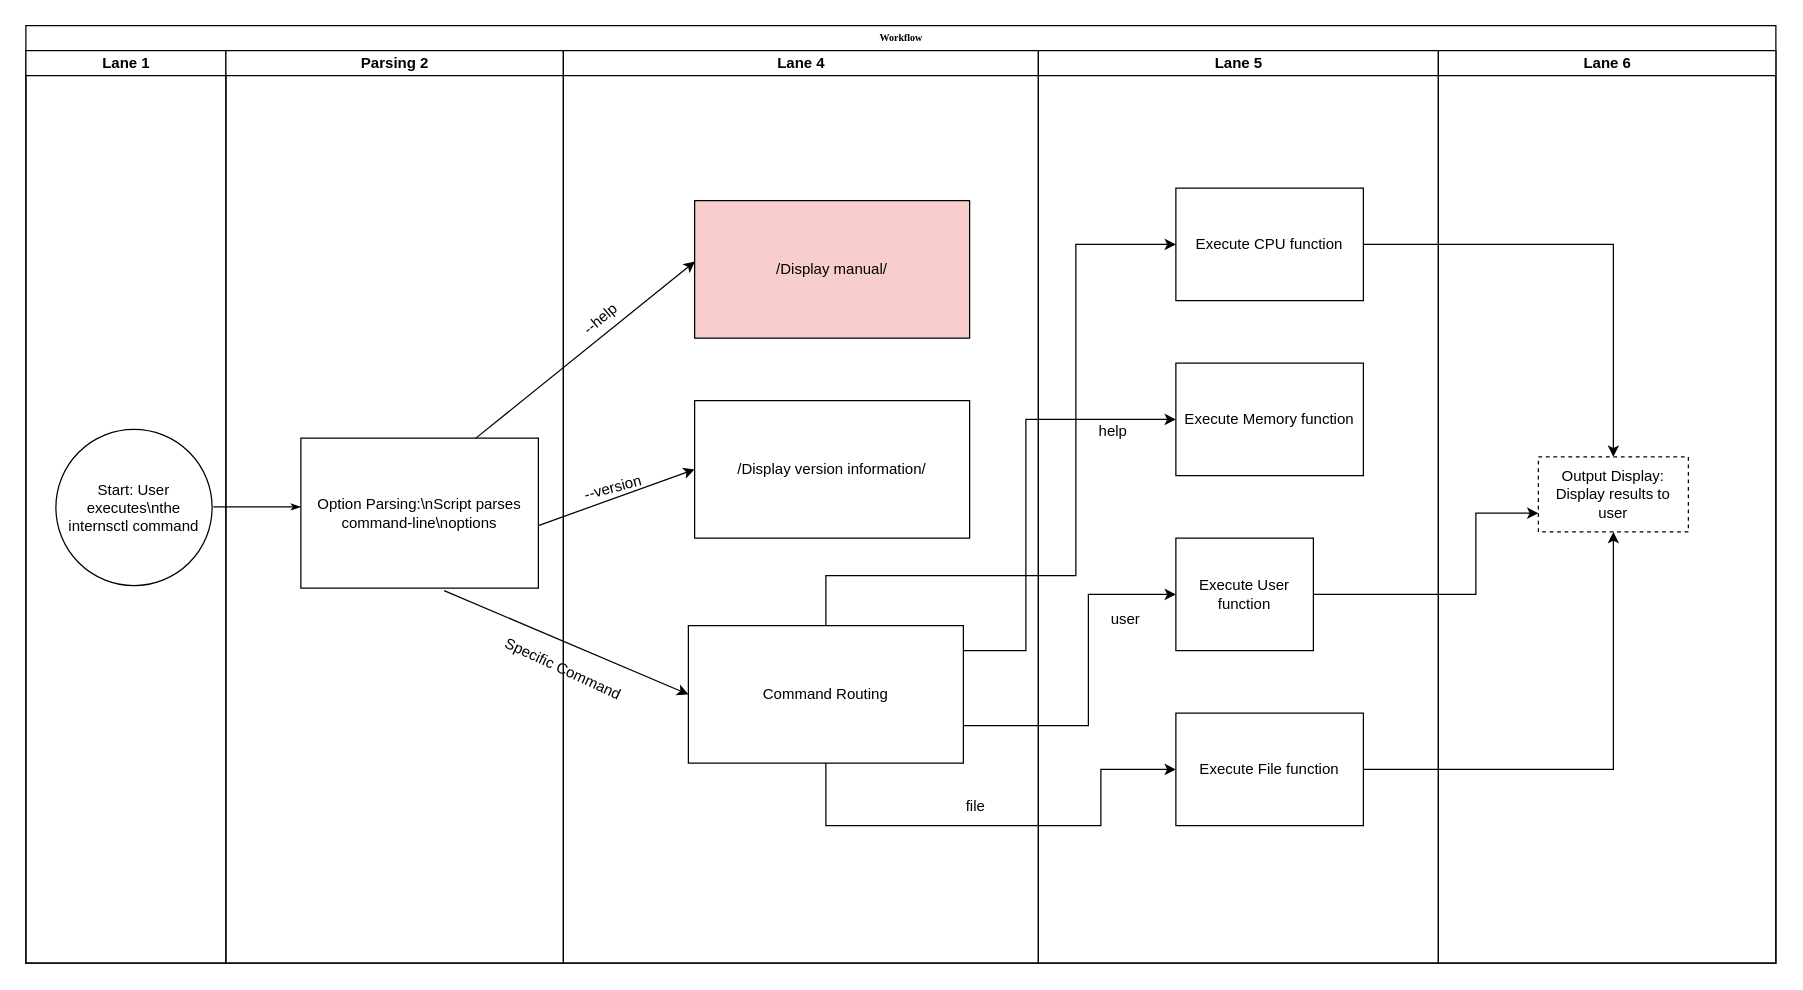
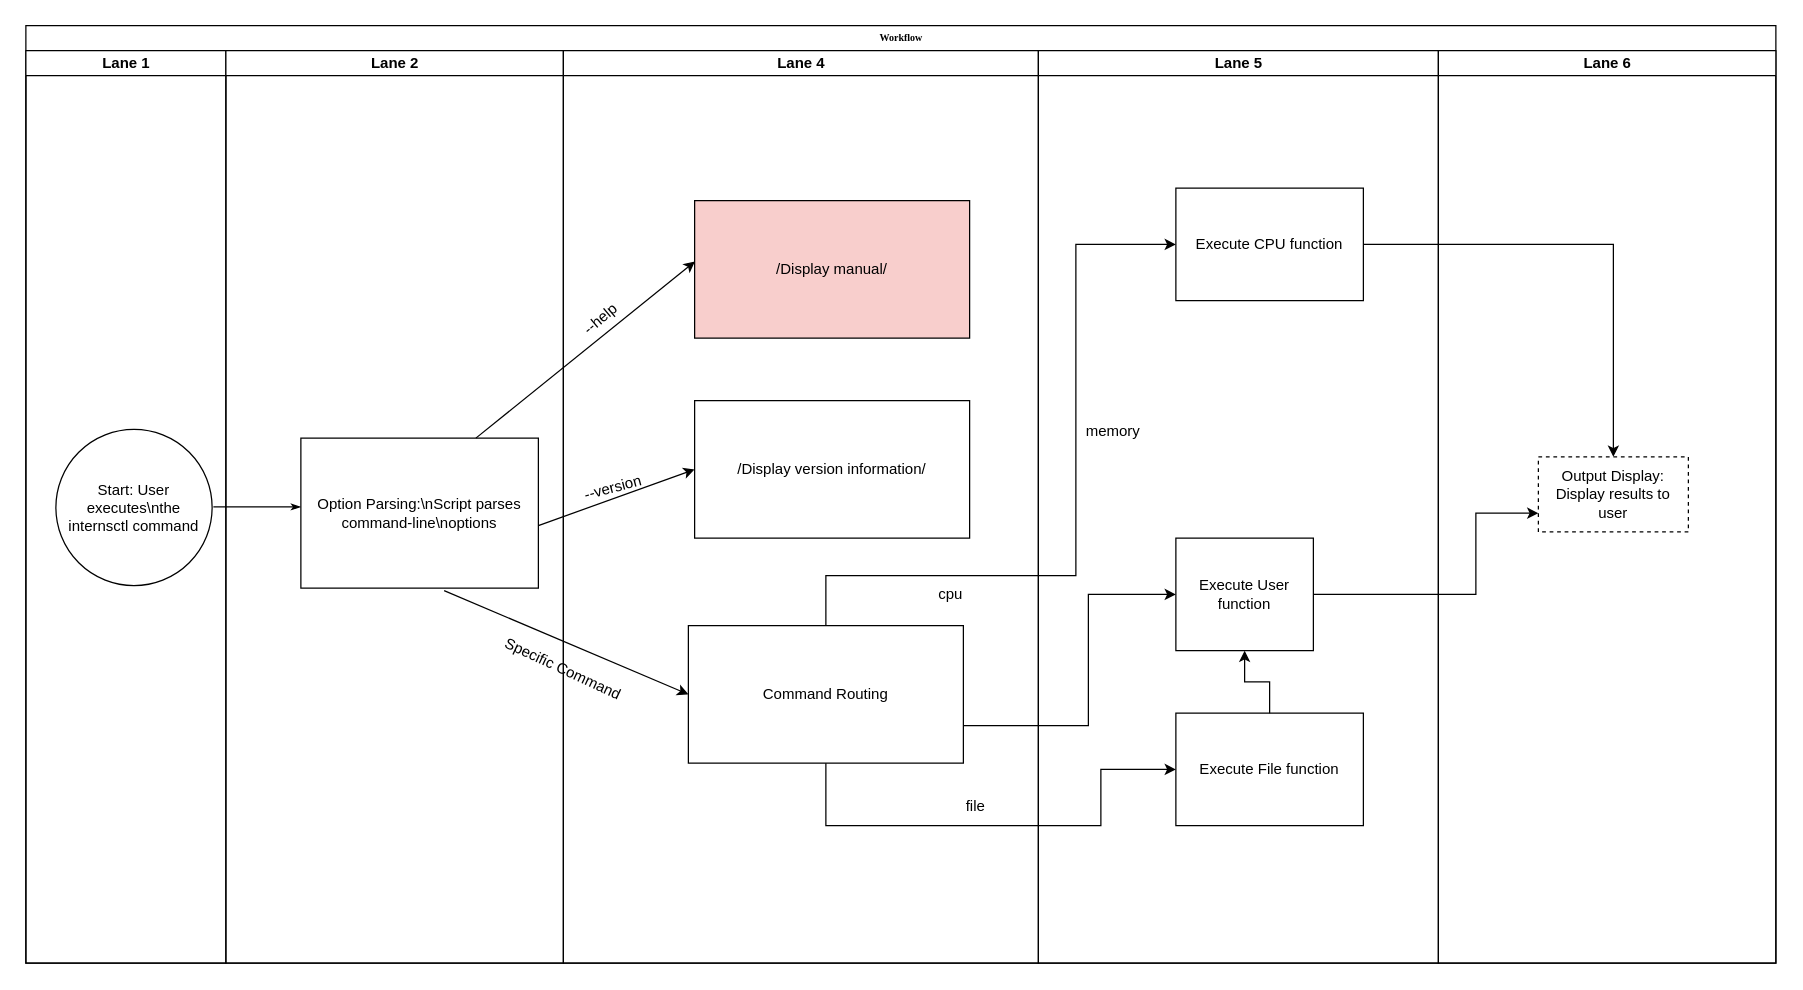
  <mxCell id="0" />
  <mxCell id="1" parent="0" />
  <mxCell id="2" value="Workflow" style="swimlane;html=1;childLayout=stackLayout;startSize=20;rounded=0;shadow=0;labelBackgroundColor=none;strokeWidth=1;fontFamily=Verdana;fontSize=8;align=center;" parent="1" vertex="1"><mxGeometry x="20" y="20" width="1400" height="750" as="geometry" /></mxCell>
  <mxCell id="3" value="Lane 1" style="swimlane;html=1;startSize=20;" parent="2" vertex="1"><mxGeometry y="20" width="160" height="730" as="geometry" /></mxCell>
  <mxCell id="4" value="Start: User executes\nthe internsctl command" style="ellipse;whiteSpace=wrap;html=1;aspect=fixed;" vertex="1" parent="3"><mxGeometry x="24" y="303" width="125" height="125" as="geometry" /></mxCell>
- <mxCell id="5" value="Parsing 2" style="swimlane;html=1;startSize=20;" parent="2" vertex="1"><mxGeometry x="160" y="20" width="270" height="730" as="geometry" /></mxCell>
+ <mxCell id="5" value="Lane 2" style="swimlane;html=1;startSize=20;" parent="2" vertex="1"><mxGeometry x="160" y="20" width="270" height="730" as="geometry" /></mxCell>
  <mxCell id="6" style="edgeStyle=orthogonalEdgeStyle;rounded=1;html=1;labelBackgroundColor=none;startArrow=none;startFill=0;startSize=5;endArrow=classicThin;endFill=1;endSize=5;jettySize=auto;orthogonalLoop=1;strokeWidth=1;fontFamily=Verdana;fontSize=8" parent="5" edge="1"><mxGeometry relative="1" as="geometry"><mxPoint x="-10" y="365" as="sourcePoint" /><mxPoint x="60" y="365" as="targetPoint" /></mxGeometry></mxCell>
  <mxCell id="7" value="Option Parsing:\nScript parses command-line\noptions" style="rounded=0;whiteSpace=wrap;html=1;" vertex="1" parent="5"><mxGeometry x="60" y="310" width="190" height="120" as="geometry" /></mxCell>
  <mxCell id="8" value="" style="endArrow=classic;html=1;rounded=0;entryX=0.001;entryY=0.443;entryDx=0;entryDy=0;entryPerimeter=0;" edge="1" parent="5" target="11"><mxGeometry width="50" height="50" relative="1" as="geometry"><mxPoint x="200" y="310" as="sourcePoint" /><mxPoint x="250" y="260" as="targetPoint" /><Array as="points" /></mxGeometry></mxCell>
  <mxCell id="9" value="" style="endArrow=classic;html=1;rounded=0;entryX=0;entryY=0.5;entryDx=0;entryDy=0;exitX=0.64;exitY=1.042;exitDx=0;exitDy=0;exitPerimeter=0;" edge="1" parent="5" target="13"><mxGeometry width="50" height="50" relative="1" as="geometry"><mxPoint x="174.6" y="432.04" as="sourcePoint" /><mxPoint x="313" y="507" as="targetPoint" /><Array as="points" /></mxGeometry></mxCell>
  <mxCell id="10" value="Lane 4" style="swimlane;html=1;startSize=20;" parent="2" vertex="1"><mxGeometry x="430" y="20" width="380" height="730" as="geometry" /></mxCell>
  <mxCell id="11" value="/Display manual/" style="rounded=0;whiteSpace=wrap;html=1;fillColor=#f8cecc;" vertex="1" parent="10"><mxGeometry x="105" y="120" width="220" height="110" as="geometry" /></mxCell>
  <mxCell id="12" value="/Display version information/" style="rounded=0;whiteSpace=wrap;html=1;" vertex="1" parent="10"><mxGeometry x="105" y="280" width="220" height="110" as="geometry" /></mxCell>
  <mxCell id="13" value="Command Routing" style="rounded=0;whiteSpace=wrap;html=1;" vertex="1" parent="10"><mxGeometry x="100" y="460" width="220" height="110" as="geometry" /></mxCell>
  <mxCell id="14" value="" style="endArrow=classic;html=1;rounded=0;entryX=0;entryY=0.5;entryDx=0;entryDy=0;" edge="1" parent="10" target="12"><mxGeometry width="50" height="50" relative="1" as="geometry"><mxPoint x="-20" y="380" as="sourcePoint" /><mxPoint x="30" y="330" as="targetPoint" /></mxGeometry></mxCell>
  <mxCell id="15" value="--version" style="text;html=1;strokeColor=none;fillColor=none;align=center;verticalAlign=middle;whiteSpace=wrap;rounded=0;rotation=-15;" vertex="1" parent="10"><mxGeometry x="10" y="335" width="60" height="30" as="geometry" /></mxCell>
  <mxCell id="16" value="--help" style="text;html=1;strokeColor=none;fillColor=none;align=center;verticalAlign=middle;whiteSpace=wrap;rounded=0;rotation=-40;" vertex="1" parent="10"><mxGeometry y="200" width="60" height="30" as="geometry" /></mxCell>
  <mxCell id="17" value="Specific Command" style="text;html=1;strokeColor=none;fillColor=none;align=center;verticalAlign=middle;whiteSpace=wrap;rounded=0;rotation=25;" vertex="1" parent="10"><mxGeometry x="-80" y="480" width="160" height="30" as="geometry" /></mxCell>
+ <mxCell id="18" value="cpu" style="text;html=1;strokeColor=none;fillColor=none;align=center;verticalAlign=middle;whiteSpace=wrap;rounded=0;" vertex="1" parent="10"><mxGeometry x="280" y="420" width="60" height="30" as="geometry" /></mxCell>
  <mxCell id="19" value="file" style="text;html=1;strokeColor=none;fillColor=none;align=center;verticalAlign=middle;whiteSpace=wrap;rounded=0;" vertex="1" parent="10"><mxGeometry x="300" y="590" width="60" height="30" as="geometry" /></mxCell>
  <mxCell id="20" value="Lane 5" style="swimlane;html=1;startSize=20;" parent="2" vertex="1"><mxGeometry x="810" y="20" width="320" height="730" as="geometry" /></mxCell>
  <mxCell id="21" value="Execute CPU function" style="rounded=0;whiteSpace=wrap;html=1;" vertex="1" parent="20"><mxGeometry x="110" y="110" width="150" height="90" as="geometry" /></mxCell>
- <mxCell id="22" value="Execute Memory function" style="rounded=0;whiteSpace=wrap;html=1;" vertex="1" parent="20"><mxGeometry x="110" y="250" width="150" height="90" as="geometry" /></mxCell>
  <mxCell id="23" value="Execute User function" style="rounded=0;whiteSpace=wrap;html=1;" vertex="1" parent="20"><mxGeometry x="110" y="390" width="110" height="90" as="geometry" /></mxCell>
  <mxCell id="24" value="Execute File function" style="rounded=0;whiteSpace=wrap;html=1;" vertex="1" parent="20"><mxGeometry x="110" y="530" width="150" height="90" as="geometry" /></mxCell>
- <mxCell id="25" value="help" style="text;html=1;strokeColor=none;fillColor=none;align=center;verticalAlign=middle;whiteSpace=wrap;rounded=0;" vertex="1" parent="20"><mxGeometry x="30" y="290" width="60" height="30" as="geometry" /></mxCell>
- <mxCell id="26" value="user" style="text;html=1;strokeColor=none;fillColor=none;align=center;verticalAlign=middle;whiteSpace=wrap;rounded=0;" vertex="1" parent="20"><mxGeometry x="40" y="440" width="60" height="30" as="geometry" /></mxCell>
+ <mxCell id="25" value="memory" style="text;html=1;strokeColor=none;fillColor=none;align=center;verticalAlign=middle;whiteSpace=wrap;rounded=0;" vertex="1" parent="20"><mxGeometry x="30" y="290" width="60" height="30" as="geometry" /></mxCell>
  <mxCell id="27" value="Lane 6" style="swimlane;html=1;startSize=20;" parent="2" vertex="1"><mxGeometry x="1130" y="20" width="270" height="730" as="geometry" /></mxCell>
  <mxCell id="28" value="Output Display: Display results to user" style="rounded=0;whiteSpace=wrap;html=1;dashed=1;" vertex="1" parent="27"><mxGeometry x="80" y="325" width="120" height="60" as="geometry" /></mxCell>
  <mxCell id="29" style="edgeStyle=orthogonalEdgeStyle;rounded=0;orthogonalLoop=1;jettySize=auto;html=1;entryX=0;entryY=0.5;entryDx=0;entryDy=0;exitX=0.5;exitY=0;exitDx=0;exitDy=0;" edge="1" parent="2" source="13" target="21"><mxGeometry relative="1" as="geometry"><Array as="points"><mxPoint x="640" y="440" /><mxPoint x="840" y="440" /><mxPoint x="840" y="175" /></Array></mxGeometry></mxCell>
- <mxCell id="30" style="edgeStyle=orthogonalEdgeStyle;rounded=0;orthogonalLoop=1;jettySize=auto;html=1;entryX=0;entryY=0.5;entryDx=0;entryDy=0;" edge="1" parent="2" source="13" target="22"><mxGeometry relative="1" as="geometry"><Array as="points"><mxPoint x="800" y="500" /><mxPoint x="800" y="315" /></Array></mxGeometry></mxCell>
  <mxCell id="31" style="edgeStyle=orthogonalEdgeStyle;rounded=0;orthogonalLoop=1;jettySize=auto;html=1;entryX=0;entryY=0.5;entryDx=0;entryDy=0;" edge="1" parent="2" source="13" target="23"><mxGeometry relative="1" as="geometry"><Array as="points"><mxPoint x="850" y="560" /><mxPoint x="850" y="455" /></Array></mxGeometry></mxCell>
  <mxCell id="32" style="edgeStyle=orthogonalEdgeStyle;rounded=0;orthogonalLoop=1;jettySize=auto;html=1;exitX=0.5;exitY=1;exitDx=0;exitDy=0;" edge="1" parent="2" source="13" target="24"><mxGeometry relative="1" as="geometry"><Array as="points"><mxPoint x="640" y="640" /><mxPoint x="860" y="640" /><mxPoint x="860" y="595" /></Array></mxGeometry></mxCell>
  <mxCell id="33" style="edgeStyle=orthogonalEdgeStyle;rounded=0;orthogonalLoop=1;jettySize=auto;html=1;entryX=0.5;entryY=0;entryDx=0;entryDy=0;" edge="1" parent="2" source="21" target="28"><mxGeometry relative="1" as="geometry" /></mxCell>
  <mxCell id="34" style="edgeStyle=orthogonalEdgeStyle;rounded=0;orthogonalLoop=1;jettySize=auto;html=1;entryX=0;entryY=0.75;entryDx=0;entryDy=0;" edge="1" parent="2" source="23" target="28"><mxGeometry relative="1" as="geometry"><Array as="points"><mxPoint x="1160" y="455" /><mxPoint x="1160" y="390" /></Array></mxGeometry></mxCell>
- <mxCell id="35" style="edgeStyle=orthogonalEdgeStyle;rounded=0;orthogonalLoop=1;jettySize=auto;html=1;entryX=0.5;entryY=1;entryDx=0;entryDy=0;" edge="1" parent="2" source="24" target="28"><mxGeometry relative="1" as="geometry" /></mxCell>
+ <mxCell id="35" style="edgeStyle=orthogonalEdgeStyle;rounded=0;orthogonalLoop=1;jettySize=auto;html=1;" edge="1" parent="2" source="24" target="23"><mxGeometry relative="1" as="geometry" /></mxCell>
